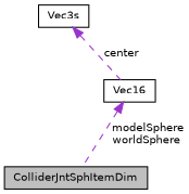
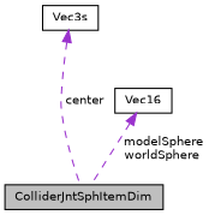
  digraph {
    node [color=black fillcolor=white fontname=Helvetica fontsize=10 shape=record style=filled]
    edge [color=darkorchid3 dir=back fontname=Helvetica fontsize=10 labelfontname=Helvetica labelfontsize=10 style=dashed]
    n1 [fillcolor=grey75 fontcolor=black height=0.2 label=ColliderJntSphItemDim width=0.4]
    n2 [height=0.2 label=Vec16 width=0.4]
    n3 [height=0.2 label=Vec3s width=0.4]
    n2 -> n1 [label=" modelSphere\nworldSphere"]
-   n3 -> n2 [label=" center"]
+   n3 -> n1 [label=" center"]
  }
